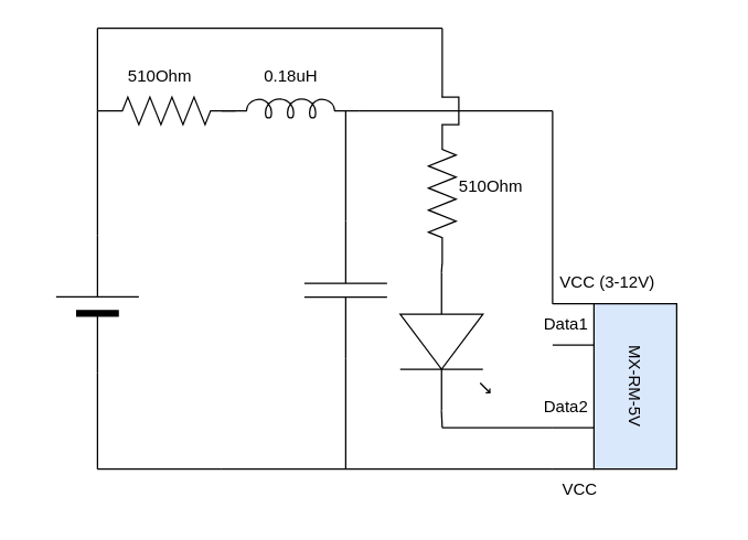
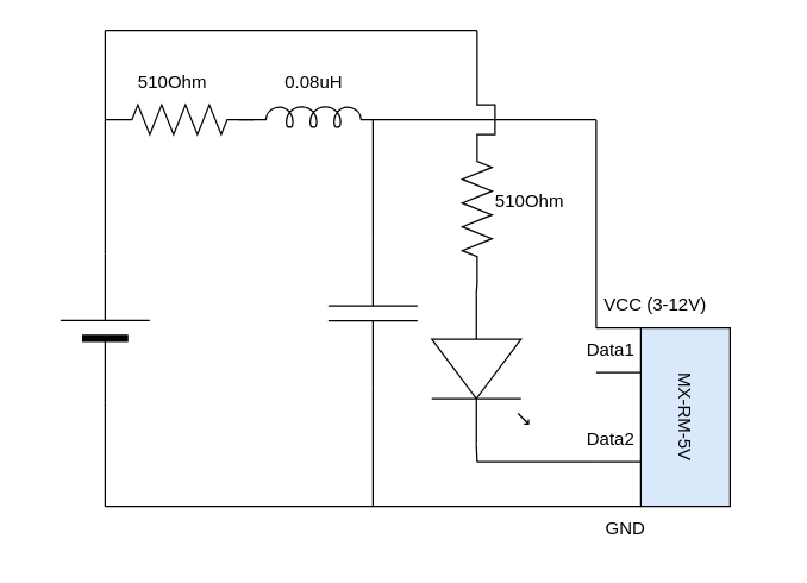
  <mxCell id="0" />
  <mxCell id="1" parent="0" />
  <mxCell id="2" value="" style="verticalLabelPosition=bottom;shadow=0;dashed=0;align=center;fillColor=#000000;html=1;verticalAlign=top;strokeWidth=1;shape=mxgraph.electrical.miscellaneous.monocell_battery;rounded=1;comic=0;labelBackgroundColor=none;fontFamily=Verdana;fontSize=12;rotation=-90;" parent="1" vertex="1"><mxGeometry x="20" y="190" width="100" height="60" as="geometry" /></mxCell>
  <mxCell id="3" value="" style="endArrow=none;html=1;rounded=0;elbow=vertical;exitX=1;exitY=0.5;exitDx=0;exitDy=0;exitPerimeter=0;" parent="1" source="2" edge="1"><mxGeometry width="50" height="50" relative="1" as="geometry"><mxPoint x="220" y="210" as="sourcePoint" /><mxPoint x="70" y="80" as="targetPoint" /></mxGeometry></mxCell>
  <mxCell id="4" value="" style="endArrow=none;html=1;rounded=0;elbow=vertical;exitX=0;exitY=0.5;exitDx=0;exitDy=0;exitPerimeter=0;" parent="1" source="2" edge="1"><mxGeometry width="50" height="50" relative="1" as="geometry"><mxPoint x="220" y="290" as="sourcePoint" /><mxPoint x="70" y="340" as="targetPoint" /></mxGeometry></mxCell>
  <mxCell id="5" value="" style="pointerEvents=1;verticalLabelPosition=bottom;shadow=0;dashed=0;align=center;html=1;verticalAlign=top;shape=mxgraph.electrical.resistors.resistor_2;rotation=-180;" parent="1" vertex="1"><mxGeometry x="70" y="70" width="100" height="20" as="geometry" /></mxCell>
  <mxCell id="6" value="" style="endArrow=none;html=1;rounded=0;elbow=vertical;" parent="1" edge="1"><mxGeometry width="50" height="50" relative="1" as="geometry"><mxPoint x="70" y="340" as="sourcePoint" /><mxPoint x="160" y="340" as="targetPoint" /></mxGeometry></mxCell>
  <mxCell id="7" value="" style="endArrow=none;html=1;rounded=0;elbow=vertical;entryX=0;entryY=0.645;entryDx=0;entryDy=0;entryPerimeter=0;" parent="1" target="8" edge="1"><mxGeometry width="50" height="50" relative="1" as="geometry"><mxPoint x="160" y="80" as="sourcePoint" /><mxPoint x="220" y="80" as="targetPoint" /></mxGeometry></mxCell>
  <mxCell id="8" value="" style="pointerEvents=1;verticalLabelPosition=bottom;shadow=0;dashed=0;align=center;html=1;verticalAlign=top;shape=mxgraph.electrical.inductors.inductor_5;rotation=0;" parent="1" vertex="1"><mxGeometry x="160" y="71" width="100" height="14" as="geometry" /></mxCell>
  <mxCell id="9" value="" style="endArrow=none;html=1;rounded=0;elbow=vertical;" parent="1" edge="1"><mxGeometry width="50" height="50" relative="1" as="geometry"><mxPoint x="70" y="80" as="sourcePoint" /><mxPoint x="70" y="20" as="targetPoint" /></mxGeometry></mxCell>
  <mxCell id="10" value="" style="endArrow=none;html=1;rounded=0;elbow=vertical;" parent="1" edge="1"><mxGeometry width="50" height="50" relative="1" as="geometry"><mxPoint x="70" y="20" as="sourcePoint" /><mxPoint x="320" y="20" as="targetPoint" /></mxGeometry></mxCell>
  <mxCell id="11" value="MX-RM-5V" style="rounded=0;whiteSpace=wrap;html=1;rotation=90;fillColor=#dae8fc;" parent="1" vertex="1"><mxGeometry x="400" y="250" width="120" height="60" as="geometry" /></mxCell>
  <mxCell id="12" value="" style="endArrow=none;html=1;rounded=0;elbow=vertical;entryX=1;entryY=1;entryDx=0;entryDy=0;" parent="1" target="11" edge="1"><mxGeometry width="50" height="50" relative="1" as="geometry"><mxPoint x="400" y="340" as="sourcePoint" /><mxPoint x="400" y="280" as="targetPoint" /></mxGeometry></mxCell>
  <mxCell id="13" value="" style="endArrow=none;html=1;rounded=0;elbow=vertical;entryX=0;entryY=1;entryDx=0;entryDy=0;" parent="1" target="11" edge="1"><mxGeometry width="50" height="50" relative="1" as="geometry"><mxPoint x="400" y="220" as="sourcePoint" /><mxPoint x="400" y="280" as="targetPoint" /></mxGeometry></mxCell>
  <mxCell id="14" value="" style="endArrow=none;html=1;rounded=0;elbow=vertical;entryX=0.25;entryY=1;entryDx=0;entryDy=0;" parent="1" target="11" edge="1"><mxGeometry width="50" height="50" relative="1" as="geometry"><mxPoint x="400" y="250" as="sourcePoint" /><mxPoint x="400" y="280" as="targetPoint" /></mxGeometry></mxCell>
  <mxCell id="15" value="" style="endArrow=none;html=1;rounded=0;elbow=vertical;entryX=0.75;entryY=1;entryDx=0;entryDy=0;" parent="1" target="11" edge="1"><mxGeometry width="50" height="50" relative="1" as="geometry"><mxPoint x="400" y="310" as="sourcePoint" /><mxPoint x="400" y="280" as="targetPoint" /></mxGeometry></mxCell>
  <mxCell id="16" value="" style="endArrow=none;html=1;rounded=0;elbow=vertical;exitX=1;exitY=0.645;exitDx=0;exitDy=0;exitPerimeter=0;" parent="1" source="8" edge="1"><mxGeometry width="50" height="50" relative="1" as="geometry"><mxPoint x="323" y="70.002" as="sourcePoint" /><mxPoint x="400" y="80" as="targetPoint" /></mxGeometry></mxCell>
  <mxCell id="17" value="VCC (3-12V)" style="text;html=1;align=center;verticalAlign=middle;whiteSpace=wrap;rounded=0;" parent="1" vertex="1"><mxGeometry x="400" y="190" width="80" height="30" as="geometry" /></mxCell>
  <mxCell id="18" value="" style="endArrow=none;html=1;rounded=0;elbow=vertical;" parent="1" edge="1"><mxGeometry width="50" height="50" relative="1" as="geometry"><mxPoint x="160" y="340" as="sourcePoint" /><mxPoint x="400" y="340" as="targetPoint" /></mxGeometry></mxCell>
- <mxCell id="19" value="VCC" style="text;html=1;align=center;verticalAlign=middle;whiteSpace=wrap;rounded=0;" parent="1" vertex="1"><mxGeometry x="390" y="340" width="60" height="30" as="geometry" /></mxCell>
+ <mxCell id="19" value="GND" style="text;html=1;align=center;verticalAlign=middle;whiteSpace=wrap;rounded=0;" parent="1" vertex="1"><mxGeometry x="390" y="340" width="60" height="30" as="geometry" /></mxCell>
  <mxCell id="20" value="Data1" style="text;html=1;align=center;verticalAlign=middle;whiteSpace=wrap;rounded=0;" parent="1" vertex="1"><mxGeometry x="380" y="220" width="60" height="30" as="geometry" /></mxCell>
  <mxCell id="21" value="Data2" style="text;html=1;align=center;verticalAlign=middle;whiteSpace=wrap;rounded=0;" parent="1" vertex="1"><mxGeometry x="380" y="280" width="60" height="30" as="geometry" /></mxCell>
  <mxCell id="22" value="" style="endArrow=none;html=1;rounded=0;elbow=vertical;exitX=0;exitY=0.5;exitDx=0;exitDy=0;exitPerimeter=0;" parent="1" edge="1"><mxGeometry width="50" height="50" relative="1" as="geometry"><mxPoint x="250" y="160.14" as="sourcePoint" /><mxPoint x="250" y="79.85" as="targetPoint" /></mxGeometry></mxCell>
  <mxCell id="23" value="" style="endArrow=none;html=1;rounded=0;elbow=vertical;entryX=1;entryY=0.5;entryDx=0;entryDy=0;entryPerimeter=0;" parent="1" edge="1"><mxGeometry width="50" height="50" relative="1" as="geometry"><mxPoint x="250" y="340.14" as="sourcePoint" /><mxPoint x="250" y="260.14" as="targetPoint" /></mxGeometry></mxCell>
  <mxCell id="24" value="" style="pointerEvents=1;verticalLabelPosition=bottom;shadow=0;dashed=0;align=center;html=1;verticalAlign=top;shape=mxgraph.electrical.capacitors.capacitor_1;rotation=90;" parent="1" vertex="1"><mxGeometry x="200" y="180.14" width="100" height="60" as="geometry" /></mxCell>
  <mxCell id="25" value="" style="endArrow=none;html=1;rounded=0;elbow=vertical;" parent="1" edge="1"><mxGeometry width="50" height="50" relative="1" as="geometry"><mxPoint x="400" y="220" as="sourcePoint" /><mxPoint x="400" y="80" as="targetPoint" /></mxGeometry></mxCell>
  <mxCell id="26" value="" style="pointerEvents=1;verticalLabelPosition=bottom;shadow=0;dashed=0;align=center;html=1;verticalAlign=top;shape=mxgraph.electrical.resistors.resistor_2;rotation=90;" parent="1" vertex="1"><mxGeometry x="270" y="130" width="100" height="20" as="geometry" /></mxCell>
  <mxCell id="27" value="" style="verticalLabelPosition=bottom;shadow=0;dashed=0;align=center;html=1;verticalAlign=top;shape=mxgraph.electrical.opto_electronics.led_1;pointerEvents=1;rotation=90;" parent="1" vertex="1"><mxGeometry x="272" y="215" width="100" height="65" as="geometry" /></mxCell>
  <mxCell id="28" value="" style="endArrow=none;html=1;rounded=0;elbow=vertical;entryX=1;entryY=0.5;entryDx=0;entryDy=0;entryPerimeter=0;exitX=0;exitY=0.54;exitDx=0;exitDy=0;exitPerimeter=0;" parent="1" source="27" target="26" edge="1"><mxGeometry width="50" height="50" relative="1" as="geometry"><mxPoint x="280" y="240" as="sourcePoint" /><mxPoint x="330" y="190" as="targetPoint" /></mxGeometry></mxCell>
  <mxCell id="29" value="" style="endArrow=none;html=1;rounded=0;elbow=vertical;" parent="1" edge="1"><mxGeometry width="50" height="50" relative="1" as="geometry"><mxPoint x="320" y="310" as="sourcePoint" /><mxPoint x="400" y="310" as="targetPoint" /></mxGeometry></mxCell>
  <mxCell id="30" value="" style="endArrow=none;html=1;rounded=0;elbow=vertical;entryX=1;entryY=0.54;entryDx=0;entryDy=0;entryPerimeter=0;" parent="1" target="27" edge="1"><mxGeometry width="50" height="50" relative="1" as="geometry"><mxPoint x="320" y="310" as="sourcePoint" /><mxPoint x="340" y="210" as="targetPoint" /></mxGeometry></mxCell>
  <mxCell id="31" value="" style="endArrow=none;html=1;rounded=0;elbow=vertical;" parent="1" edge="1"><mxGeometry width="50" height="50" relative="1" as="geometry"><mxPoint x="320" y="70" as="sourcePoint" /><mxPoint x="320" y="20" as="targetPoint" /></mxGeometry></mxCell>
  <mxCell id="32" value="" style="shape=partialRectangle;whiteSpace=wrap;html=1;bottom=1;right=1;left=1;top=0;fillColor=none;routingCenterX=-0.5;rotation=-90;" parent="1" vertex="1"><mxGeometry x="316" y="74" width="20" height="12" as="geometry" /></mxCell>
  <mxCell id="33" value="510Ohm" style="text;html=1;align=center;verticalAlign=middle;resizable=0;points=[];autosize=1;strokeColor=none;fillColor=none;" vertex="1" parent="1"><mxGeometry x="320" y="120" width="70" height="30" as="geometry" /></mxCell>
  <mxCell id="34" value="510&lt;span style=&quot;background-color: transparent; color: light-dark(rgb(0, 0, 0), rgb(255, 255, 255));&quot;&gt;Ohm&lt;/span&gt;" style="text;html=1;align=center;verticalAlign=middle;resizable=0;points=[];autosize=1;strokeColor=none;fillColor=none;" vertex="1" parent="1"><mxGeometry x="80" y="40" width="70" height="30" as="geometry" /></mxCell>
- <mxCell id="35" value="0.18uH" style="text;html=1;align=center;verticalAlign=middle;resizable=0;points=[];autosize=1;strokeColor=none;fillColor=none;" vertex="1" parent="1"><mxGeometry x="180" y="40" width="60" height="30" as="geometry" /></mxCell>
+ <mxCell id="35" value="0.08uH" style="text;html=1;align=center;verticalAlign=middle;resizable=0;points=[];autosize=1;strokeColor=none;fillColor=none;" vertex="1" parent="1"><mxGeometry x="180" y="40" width="60" height="30" as="geometry" /></mxCell>
